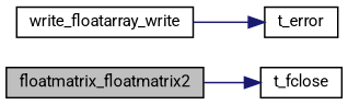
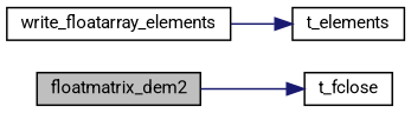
  digraph {
    fontname=Roboto
    rankdir=LR
    node [color=black fontname=Roboto fontsize=10 shape=record]
    edge [color=midnightblue fontname=Roboto fontsize=10 labelfontname=FreeSans labelfontsize=10 style=solid]
-   n1 [fillcolor=grey75 fontcolor=black height=0.2 label=floatmatrix_floatmatrix2 style=filled width=0.4]
+   n1 [fillcolor=grey75 fontcolor=black height=0.2 label=floatmatrix_dem2 style=filled width=0.4]
    n2 [height=0.2 label=t_fclose width=0.4]
-   n3 [height=0.2 label=write_floatarray_write width=0.4]
-   n4 [height=0.2 label=t_error width=0.4]
+   n3 [height=0.2 label=write_floatarray_elements width=0.4]
+   n4 [height=0.2 label=t_elements width=0.4]
    n1 -> n2
    n3 -> n4
  }
